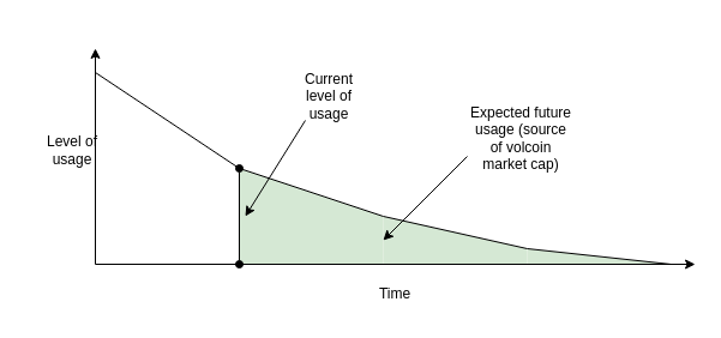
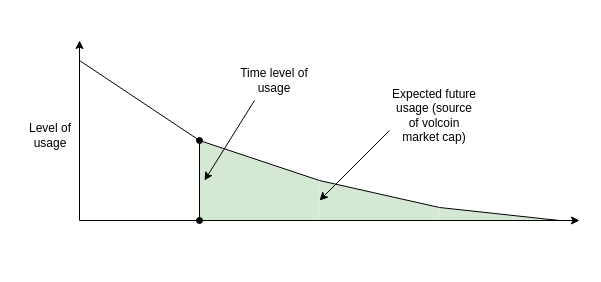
  <mxCell id="0" />
  <mxCell id="1" parent="0" />
  <mxCell id="2" value="" style="verticalLabelPosition=bottom;verticalAlign=top;html=1;shape=mxgraph.basic.orthogonal_triangle;fillColor=#d5e8d4;strokeColor=none;" vertex="1" parent="1"><mxGeometry x="439" y="207" width="120" height="13" as="geometry" /></mxCell>
  <mxCell id="3" value="" style="shape=manualInput;whiteSpace=wrap;html=1;flipH=1;size=27;fillColor=#d5e8d4;strokeColor=none;" vertex="1" parent="1"><mxGeometry x="319" y="180" width="120" height="40" as="geometry" /></mxCell>
  <mxCell id="4" value="" style="shape=manualInput;whiteSpace=wrap;html=1;flipH=1;size=40;fillColor=#d5e8d4;strokeColor=none;" vertex="1" parent="1"><mxGeometry x="199" y="140" width="120" height="80" as="geometry" /></mxCell>
  <mxCell id="5" value="" style="endArrow=none;html=1;rounded=0;fillColor=#fff2cc;strokeColor=none;" edge="1" parent="1"><mxGeometry width="50" height="50" relative="1" as="geometry"><mxPoint x="79" y="220" as="sourcePoint" /><mxPoint x="79" y="20" as="targetPoint" /></mxGeometry></mxCell>
  <mxCell id="6" value="" style="endArrow=classic;html=1;rounded=0;fillColor=#d5e8d4;strokeColor=#000000;endFill=1;" edge="1" parent="1"><mxGeometry width="50" height="50" relative="1" as="geometry"><mxPoint x="79" y="220" as="sourcePoint" /><mxPoint x="579" y="220" as="targetPoint" /></mxGeometry></mxCell>
  <mxCell id="7" value="" style="endArrow=classic;html=1;rounded=0;endFill=1;" edge="1" parent="1"><mxGeometry width="50" height="50" relative="1" as="geometry"><mxPoint x="79" y="220" as="sourcePoint" /><mxPoint x="79" y="40" as="targetPoint" /></mxGeometry></mxCell>
  <mxCell id="8" value="" style="endArrow=none;html=1;rounded=0;entryX=0;entryY=0;entryDx=0;entryDy=0;" edge="1" parent="1" target="4"><mxGeometry width="50" height="50" relative="1" as="geometry"><mxPoint x="79" y="60" as="sourcePoint" /><mxPoint x="369" y="140" as="targetPoint" /></mxGeometry></mxCell>
  <mxCell id="9" value="" style="endArrow=none;html=1;rounded=0;entryX=1;entryY=0.5;entryDx=0;entryDy=0;" edge="1" parent="1" target="4"><mxGeometry width="50" height="50" relative="1" as="geometry"><mxPoint x="199" y="140" as="sourcePoint" /><mxPoint x="319" y="220" as="targetPoint" /></mxGeometry></mxCell>
  <mxCell id="10" value="" style="endArrow=none;html=1;rounded=0;entryX=0;entryY=0;entryDx=0;entryDy=0;entryPerimeter=0;" edge="1" parent="1" target="2"><mxGeometry width="50" height="50" relative="1" as="geometry"><mxPoint x="319" y="180" as="sourcePoint" /><mxPoint x="439" y="220" as="targetPoint" /></mxGeometry></mxCell>
  <mxCell id="11" value="" style="endArrow=none;html=1;rounded=0;entryX=1;entryY=0.75;entryDx=0;entryDy=0;" edge="1" parent="1"><mxGeometry width="50" height="50" relative="1" as="geometry"><mxPoint x="559" y="220" as="sourcePoint" /><mxPoint x="439" y="207" as="targetPoint" /></mxGeometry></mxCell>
- <mxCell id="12" value="Level of usage" style="text;html=1;strokeColor=none;fillColor=none;align=center;verticalAlign=middle;whiteSpace=wrap;rounded=0;" vertex="1" parent="1"><mxGeometry x="30" y="110" width="60" height="30" as="geometry" /></mxCell>
- <mxCell id="13" value="Time" style="text;html=1;strokeColor=none;fillColor=none;align=center;verticalAlign=middle;whiteSpace=wrap;rounded=0;" vertex="1" parent="1"><mxGeometry x="299" y="230" width="60" height="30" as="geometry" /></mxCell>
+ <mxCell id="12" value="Level of usage" style="text;html=1;strokeColor=none;fillColor=none;align=center;verticalAlign=middle;whiteSpace=wrap;rounded=0;" vertex="1" parent="1"><mxGeometry x="20" y="120" width="60" height="30" as="geometry" /></mxCell>
  <mxCell id="14" value="" style="endArrow=oval;html=1;rounded=0;strokeColor=#000000;entryX=1;entryY=0;entryDx=0;entryDy=0;exitX=1;exitY=1;exitDx=0;exitDy=0;startArrow=oval;startFill=1;endFill=1;" edge="1" parent="1"><mxGeometry width="50" height="50" relative="1" as="geometry"><mxPoint x="199" y="220" as="sourcePoint" /><mxPoint x="199" y="140" as="targetPoint" /></mxGeometry></mxCell>
  <mxCell id="15" value="" style="endArrow=classic;html=1;rounded=0;strokeColor=#000000;" edge="1" parent="1"><mxGeometry width="50" height="50" relative="1" as="geometry"><mxPoint x="254" y="100" as="sourcePoint" /><mxPoint x="204" y="180" as="targetPoint" /></mxGeometry></mxCell>
- <mxCell id="16" value="Current level of usage" style="text;html=1;strokeColor=none;fillColor=none;align=center;verticalAlign=middle;whiteSpace=wrap;rounded=0;" vertex="1" parent="1"><mxGeometry x="239" y="65" width="70" height="30" as="geometry" /></mxCell>
+ <mxCell id="16" value="Time level of usage" style="text;html=1;strokeColor=none;fillColor=none;align=center;verticalAlign=middle;whiteSpace=wrap;rounded=0;" vertex="1" parent="1"><mxGeometry x="239" y="65" width="70" height="30" as="geometry" /></mxCell>
  <mxCell id="17" value="" style="endArrow=classic;html=1;rounded=0;strokeColor=#000000;entryX=0;entryY=0.5;entryDx=0;entryDy=0;" edge="1" parent="1" target="3"><mxGeometry width="50" height="50" relative="1" as="geometry"><mxPoint x="389" y="130" as="sourcePoint" /><mxPoint x="369" y="130" as="targetPoint" /></mxGeometry></mxCell>
  <mxCell id="18" value="Expected future usage (source of volcoin market cap)" style="text;html=1;strokeColor=none;fillColor=none;align=center;verticalAlign=middle;whiteSpace=wrap;rounded=0;" vertex="1" parent="1"><mxGeometry x="389" y="100" width="90" height="30" as="geometry" /></mxCell>
